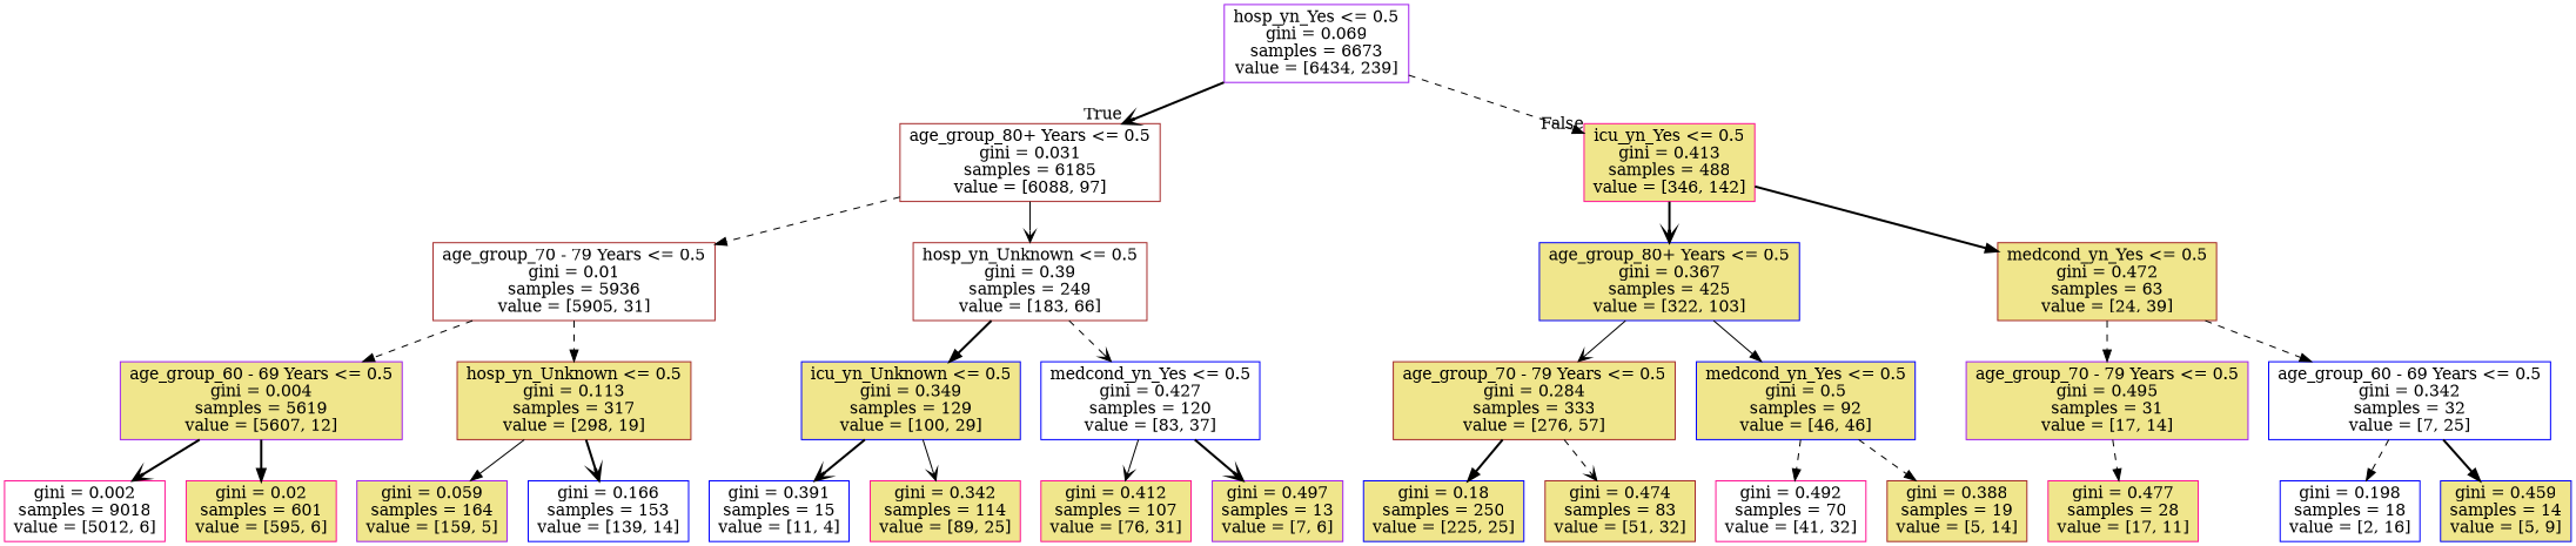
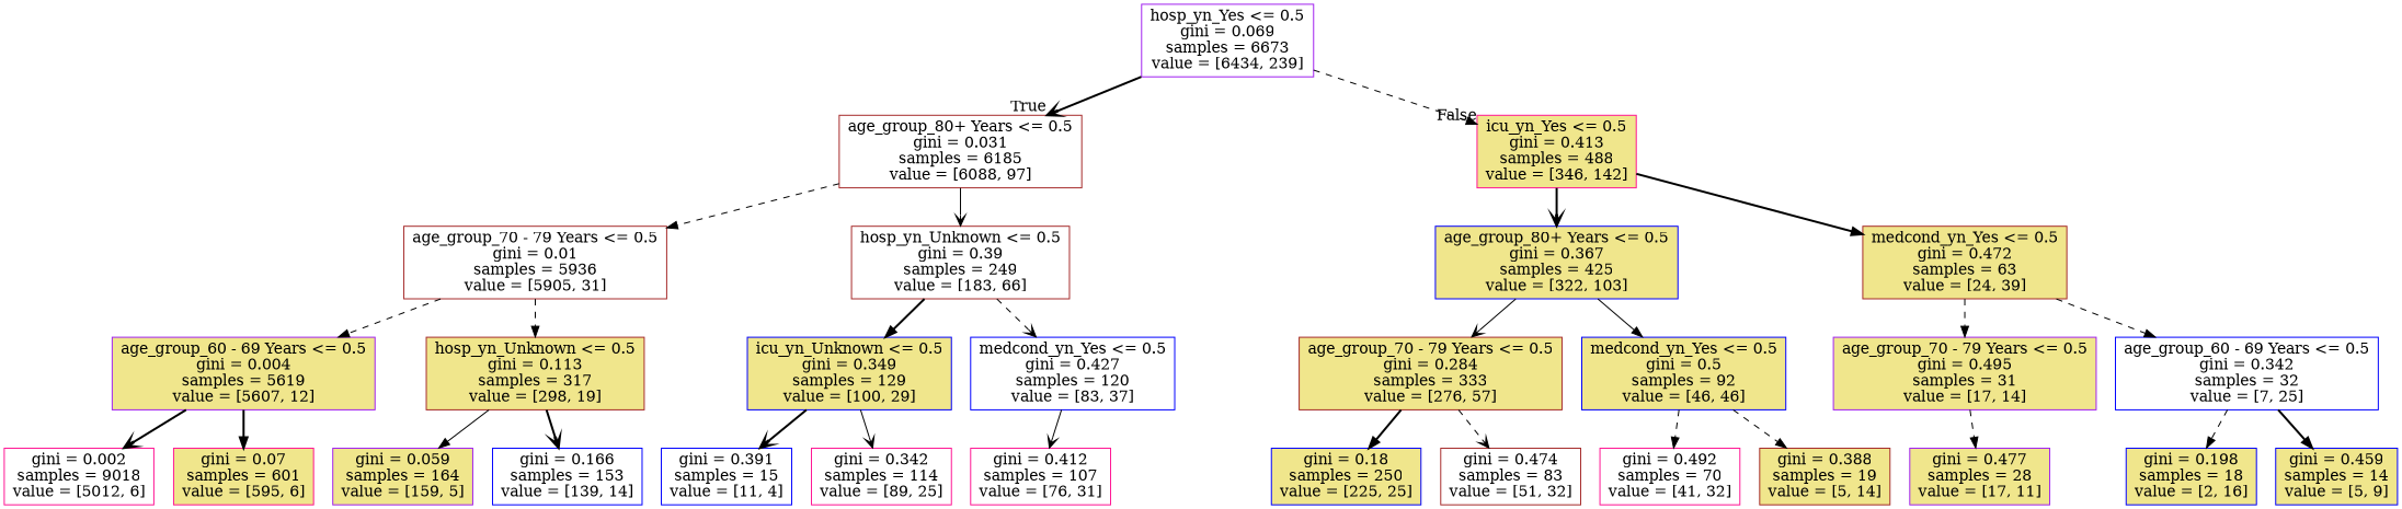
  digraph {
    node [color=blue fillcolor=khaki shape=box style=filled]
    edge [arrowhead=normal style=dashed]
    n1 [color=purple fillcolor=white label="hosp_yn_Yes <= 0.5\ngini = 0.069\nsamples = 6673\nvalue = [6434, 239]"]
    n2 [color=brown fillcolor=white label="age_group_80+ Years <= 0.5\ngini = 0.031\nsamples = 6185\nvalue = [6088, 97]"]
    n3 [color=deeppink label="icu_yn_Yes <= 0.5\ngini = 0.413\nsamples = 488\nvalue = [346, 142]"]
    n4 [color=brown fillcolor=white label="age_group_70 - 79 Years <= 0.5\ngini = 0.01\nsamples = 5936\nvalue = [5905, 31]"]
    n5 [color=brown fillcolor=white label="hosp_yn_Unknown <= 0.5\ngini = 0.39\nsamples = 249\nvalue = [183, 66]"]
    n6 [label="age_group_80+ Years <= 0.5\ngini = 0.367\nsamples = 425\nvalue = [322, 103]"]
    n7 [color=brown label="medcond_yn_Yes <= 0.5\ngini = 0.472\nsamples = 63\nvalue = [24, 39]"]
    n8 [color=purple label="age_group_60 - 69 Years <= 0.5\ngini = 0.004\nsamples = 5619\nvalue = [5607, 12]"]
    n9 [color=brown label="hosp_yn_Unknown <= 0.5\ngini = 0.113\nsamples = 317\nvalue = [298, 19]"]
    n10 [label="icu_yn_Unknown <= 0.5\ngini = 0.349\nsamples = 129\nvalue = [100, 29]"]
    n11 [fillcolor=white label="medcond_yn_Yes <= 0.5\ngini = 0.427\nsamples = 120\nvalue = [83, 37]"]
    n12 [color=deeppink fillcolor=white label="gini = 0.002\nsamples = 9018\nvalue = [5012, 6]"]
-   n13 [color=deeppink label="gini = 0.02\nsamples = 601\nvalue = [595, 6]"]
+   n13 [color=deeppink label="gini = 0.07\nsamples = 601\nvalue = [595, 6]"]
    n14 [color=purple label="gini = 0.059\nsamples = 164\nvalue = [159, 5]"]
    n15 [fillcolor=white label="gini = 0.166\nsamples = 153\nvalue = [139, 14]"]
    n16 [fillcolor=white label="gini = 0.391\nsamples = 15\nvalue = [11, 4]"]
-   n17 [color=deeppink label="gini = 0.342\nsamples = 114\nvalue = [89, 25]"]
-   n18 [color=deeppink label="gini = 0.412\nsamples = 107\nvalue = [76, 31]"]
-   n19 [color=purple label="gini = 0.497\nsamples = 13\nvalue = [7, 6]"]
+   n17 [color=deeppink fillcolor=white label="gini = 0.342\nsamples = 114\nvalue = [89, 25]"]
+   n18 [color=deeppink fillcolor=white label="gini = 0.412\nsamples = 107\nvalue = [76, 31]"]
    n20 [color=brown label="age_group_70 - 79 Years <= 0.5\ngini = 0.284\nsamples = 333\nvalue = [276, 57]"]
    n21 [label="medcond_yn_Yes <= 0.5\ngini = 0.5\nsamples = 92\nvalue = [46, 46]"]
    n22 [color=purple label="age_group_70 - 79 Years <= 0.5\ngini = 0.495\nsamples = 31\nvalue = [17, 14]"]
    n23 [fillcolor=white label="age_group_60 - 69 Years <= 0.5\ngini = 0.342\nsamples = 32\nvalue = [7, 25]"]
    n24 [label="gini = 0.18\nsamples = 250\nvalue = [225, 25]"]
-   n25 [color=brown label="gini = 0.474\nsamples = 83\nvalue = [51, 32]"]
+   n25 [color=brown fillcolor=white label="gini = 0.474\nsamples = 83\nvalue = [51, 32]"]
    n26 [color=deeppink fillcolor=white label="gini = 0.492\nsamples = 70\nvalue = [41, 32]"]
    n27 [color=brown label="gini = 0.388\nsamples = 19\nvalue = [5, 14]"]
-   n28 [color=deeppink label="gini = 0.477\nsamples = 28\nvalue = [17, 11]"]
-   n29 [fillcolor=white label="gini = 0.198\nsamples = 18\nvalue = [2, 16]"]
+   n28 [color=purple label="gini = 0.477\nsamples = 28\nvalue = [17, 11]"]
+   n29 [label="gini = 0.198\nsamples = 18\nvalue = [2, 16]"]
    n30 [label="gini = 0.459\nsamples = 14\nvalue = [5, 9]"]
    n1 -> n2 [arrowhead=vee headlabel=True labelangle=45 labeldistance=2.5 style=bold]
    n1 -> n3 [headlabel=False labelangle=-45 labeldistance=2.5]
    n2 -> n4
    n2 -> n5 [arrowhead=vee style=solid]
    n3 -> n6 [arrowhead=vee style=bold]
    n3 -> n7 [style=bold]
    n4 -> n8
    n4 -> n9
    n5 -> n10 [style=bold]
    n5 -> n11 [arrowhead=vee]
    n6 -> n20 [arrowhead=vee style=solid]
    n6 -> n21 [style=solid]
    n7 -> n22
    n7 -> n23
    n8 -> n12 [arrowhead=vee style=bold]
    n8 -> n13 [style=bold]
    n9 -> n14 [style=solid]
    n9 -> n15 [arrowhead=vee style=bold]
    n10 -> n16 [arrowhead=vee style=bold]
    n10 -> n17 [arrowhead=vee style=solid]
    n11 -> n18 [arrowhead=vee style=solid]
-   n11 -> n19 [arrowhead=vee style=bold]
    n20 -> n24 [style=bold]
    n20 -> n25 [arrowhead=vee]
    n21 -> n26
    n21 -> n27
    n22 -> n28
    n23 -> n29
    n23 -> n30 [style=bold]
  }
